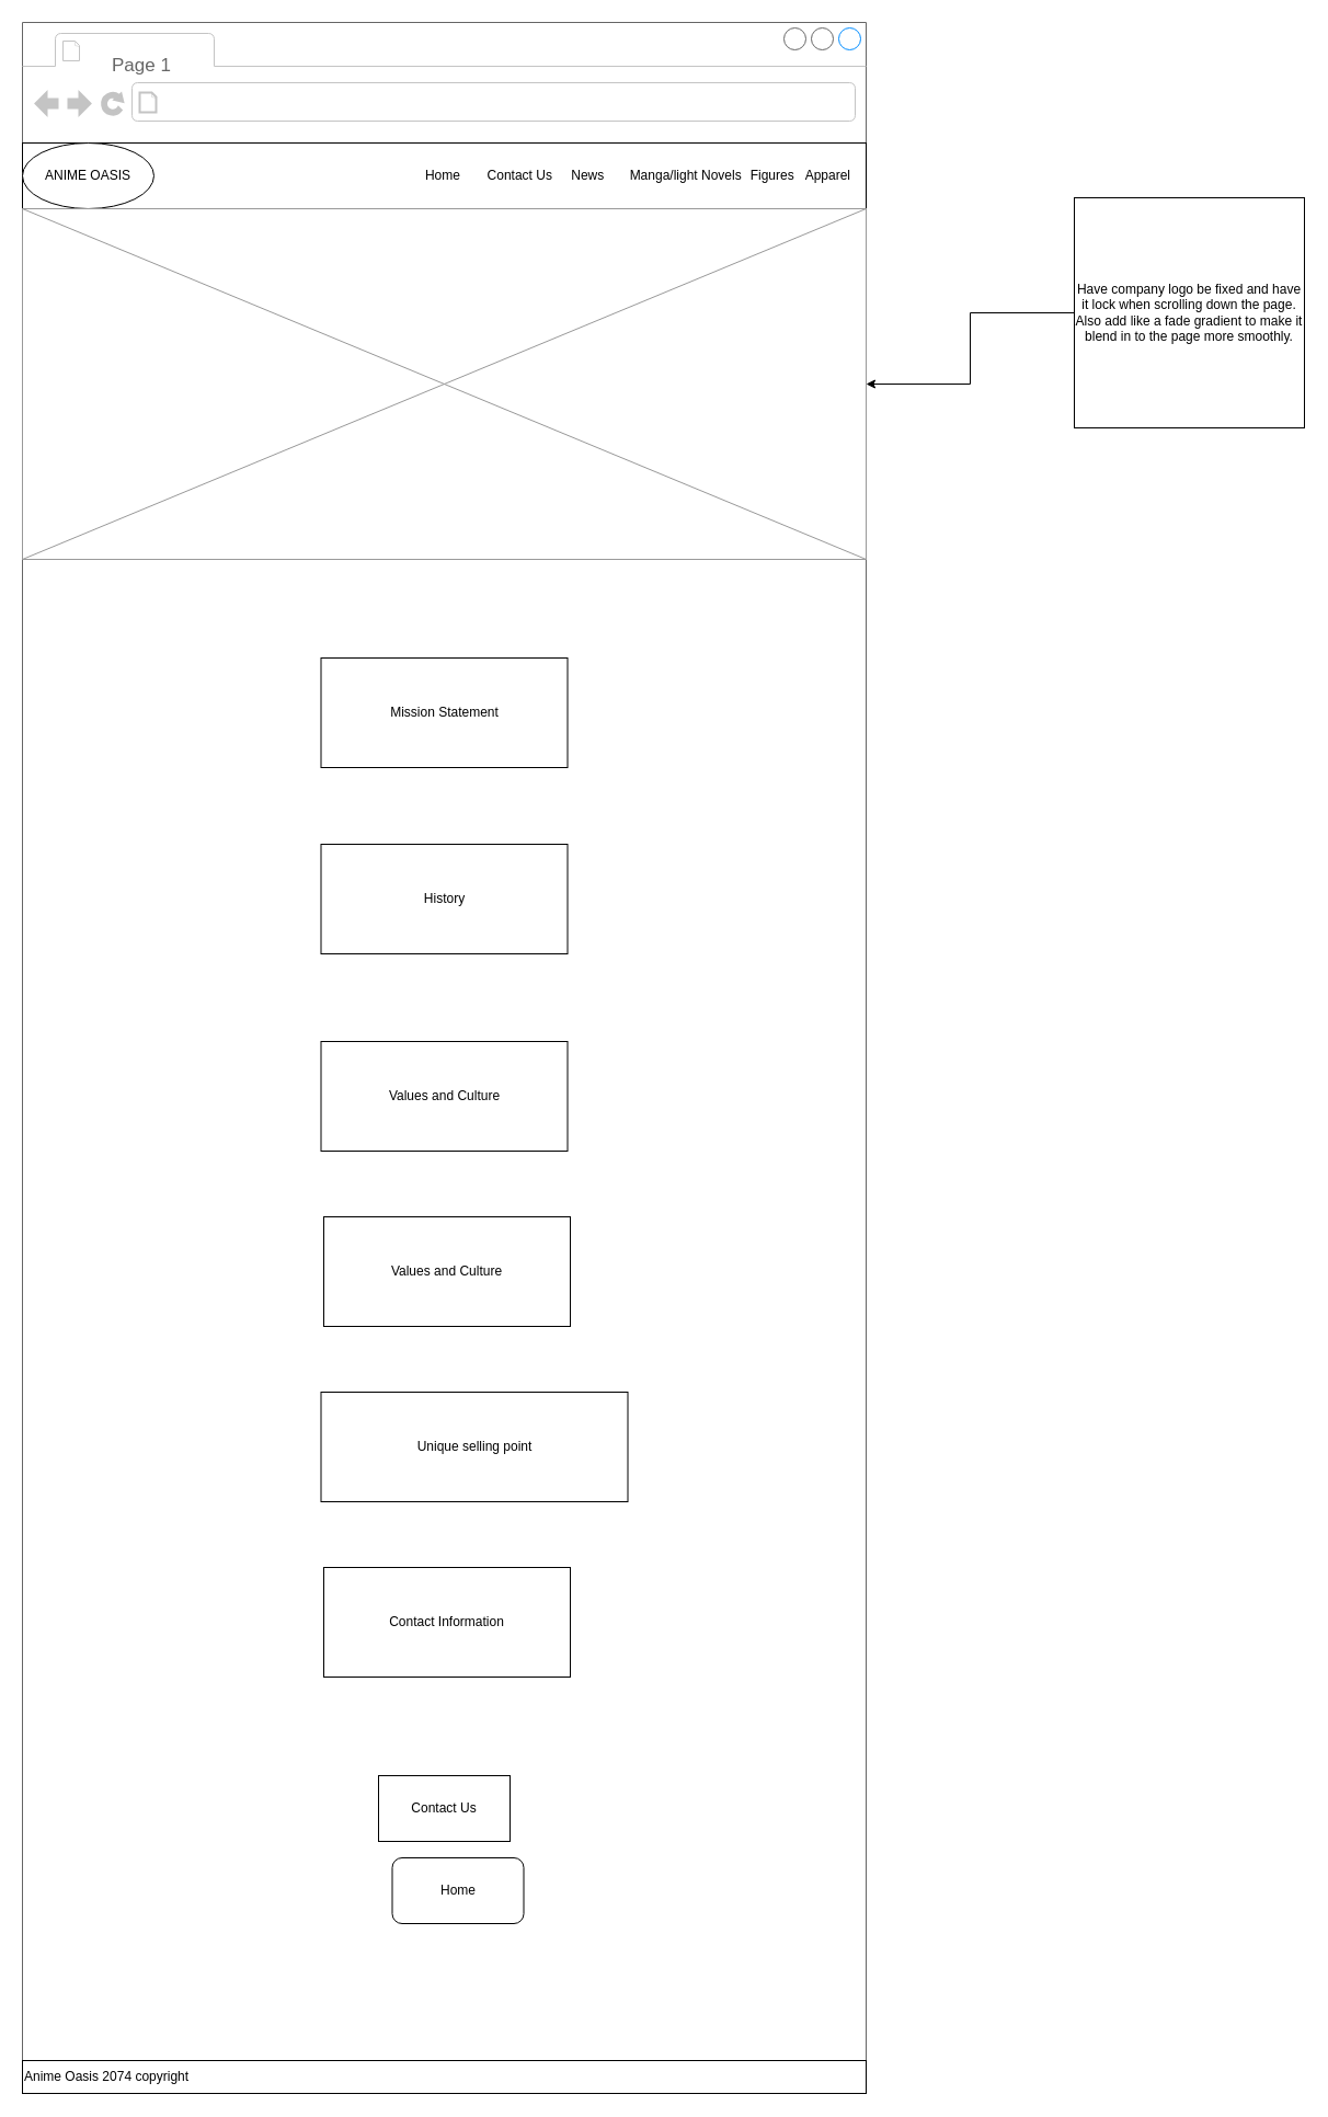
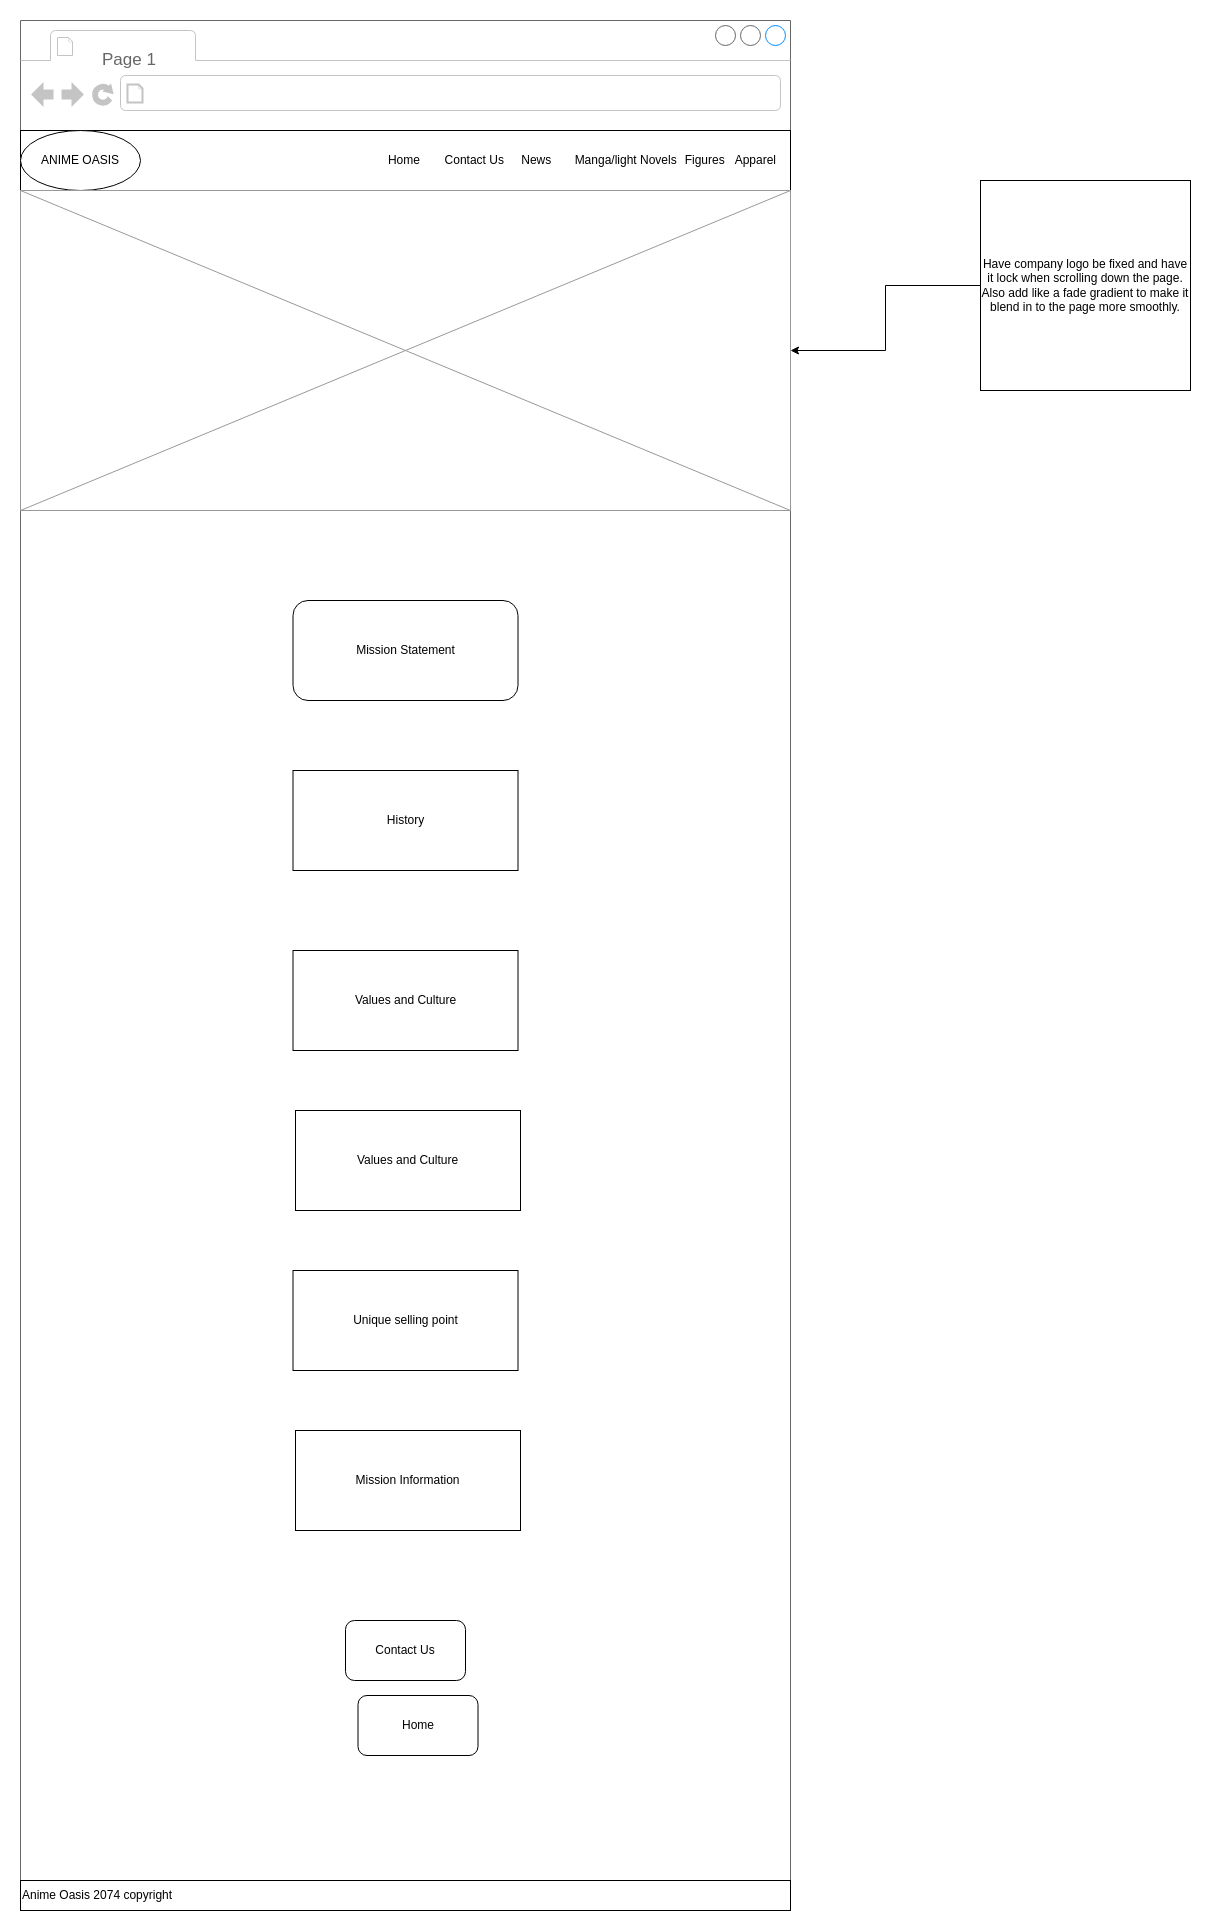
  <mxCell id="0" />
  <mxCell id="1" parent="0" />
  <mxCell id="2" value="" style="strokeWidth=1;shadow=0;dashed=0;align=center;html=1;shape=mxgraph.mockup.containers.browserWindow;rSize=0;strokeColor=#666666;strokeColor2=#008cff;strokeColor3=#c4c4c4;mainText=,;recursiveResize=0;" vertex="1" parent="1"><mxGeometry x="20" y="20" width="770" height="1890" as="geometry" /></mxCell>
  <mxCell id="3" value="Page 1" style="strokeWidth=1;shadow=0;dashed=0;align=center;html=1;shape=mxgraph.mockup.containers.anchor;fontSize=17;fontColor=#666666;align=left;whiteSpace=wrap;" vertex="1" parent="2"><mxGeometry x="80" y="27" width="110" height="26" as="geometry" /></mxCell>
  <mxCell id="4" value="Home&lt;span style=&quot;white-space: pre;&quot;&gt;&#09;&lt;/span&gt; Contact Us &lt;span style=&quot;white-space: pre;&quot;&gt;&#09;&lt;/span&gt;News &lt;span style=&quot;white-space: pre;&quot;&gt;&#09;&lt;/span&gt;Manga/light Novels&lt;span style=&quot;white-space: pre;&quot;&gt;&#09;&lt;/span&gt; Figures &lt;span style=&quot;white-space: pre;&quot;&gt;&#09;&lt;/span&gt;Apparel&lt;span style=&quot;white-space: pre;&quot;&gt;&#09;&lt;/span&gt;" style="rounded=0;whiteSpace=wrap;html=1;align=right;" vertex="1" parent="2"><mxGeometry y="110" width="770" height="60" as="geometry" /></mxCell>
  <mxCell id="5" value="ANIME OASIS" style="ellipse;whiteSpace=wrap;html=1;" vertex="1" parent="2"><mxGeometry y="110" width="120" height="60" as="geometry" /></mxCell>
  <mxCell id="6" value="" style="verticalLabelPosition=bottom;shadow=0;dashed=0;align=center;html=1;verticalAlign=top;strokeWidth=1;shape=mxgraph.mockup.graphics.simpleIcon;strokeColor=#999999;" vertex="1" parent="2"><mxGeometry y="170" width="770" height="320" as="geometry" /></mxCell>
- <mxCell id="7" value="Mission Statement" style="rounded=0;whiteSpace=wrap;html=1;" vertex="1" parent="2"><mxGeometry x="272.5" y="580" width="225" height="100" as="geometry" /></mxCell>
+ <mxCell id="7" value="Mission Statement" style="whiteSpace=wrap;html=1;rounded=1;" vertex="1" parent="2"><mxGeometry x="272.5" y="580" width="225" height="100" as="geometry" /></mxCell>
  <mxCell id="8" value="History&lt;span style=&quot;color: rgba(0, 0, 0, 0); font-family: monospace; font-size: 0px; text-align: start; text-wrap: nowrap;&quot;&gt;%3CmxGraphModel%3E%3Croot%3E%3CmxCell%20id%3D%220%22%2F%3E%3CmxCell%20id%3D%221%22%20parent%3D%220%22%2F%3E%3CmxCell%20id%3D%222%22%20value%3D%22Mission%20Statement%22%20style%3D%22rounded%3D0%3BwhiteSpace%3Dwrap%3Bhtml%3D1%3B%22%20vertex%3D%221%22%20parent%3D%221%22%3E%3CmxGeometry%20x%3D%22422.5%22%20y%3D%22640%22%20width%3D%22225%22%20height%3D%22100%22%20as%3D%22geometry%22%2F%3E%3C%2FmxCell%3E%3C%2Froot%3E%3C%2FmxGraphModel%3E&lt;/span&gt;" style="rounded=0;whiteSpace=wrap;html=1;" vertex="1" parent="2"><mxGeometry x="272.5" y="750" width="225" height="100" as="geometry" /></mxCell>
  <mxCell id="9" value="Values and Culture" style="rounded=0;whiteSpace=wrap;html=1;" vertex="1" parent="2"><mxGeometry x="272.5" y="930" width="225" height="100" as="geometry" /></mxCell>
  <mxCell id="10" value="Values and Culture" style="rounded=0;whiteSpace=wrap;html=1;" vertex="1" parent="2"><mxGeometry x="275" y="1090" width="225" height="100" as="geometry" /></mxCell>
- <mxCell id="11" value="Unique selling point" style="rounded=0;whiteSpace=wrap;html=1;" vertex="1" parent="2"><mxGeometry x="272.5" y="1250" width="280" height="100" as="geometry" /></mxCell>
- <mxCell id="12" value="Contact Information" style="rounded=0;whiteSpace=wrap;html=1;" vertex="1" parent="2"><mxGeometry x="275" y="1410" width="225" height="100" as="geometry" /></mxCell>
- <mxCell id="13" value="Contact Us" style="whiteSpace=wrap;html=1;rounded=0;" vertex="1" parent="2"><mxGeometry x="325" y="1600" width="120" height="60" as="geometry" /></mxCell>
+ <mxCell id="11" value="Unique selling point" style="rounded=0;whiteSpace=wrap;html=1;" vertex="1" parent="2"><mxGeometry x="272.5" y="1250" width="225" height="100" as="geometry" /></mxCell>
+ <mxCell id="12" value="Mission Information" style="rounded=0;whiteSpace=wrap;html=1;" vertex="1" parent="2"><mxGeometry x="275" y="1410" width="225" height="100" as="geometry" /></mxCell>
+ <mxCell id="13" value="Contact Us" style="rounded=1;whiteSpace=wrap;html=1;" vertex="1" parent="2"><mxGeometry x="325" y="1600" width="120" height="60" as="geometry" /></mxCell>
  <mxCell id="14" value="Home" style="rounded=1;whiteSpace=wrap;html=1;" vertex="1" parent="2"><mxGeometry x="337.5" y="1675" width="120" height="60" as="geometry" /></mxCell>
  <mxCell id="15" value="Anime Oasis 2074 copyright" style="rounded=0;whiteSpace=wrap;html=1;align=left;" vertex="1" parent="2"><mxGeometry y="1860" width="770" height="30" as="geometry" /></mxCell>
  <mxCell id="16" style="edgeStyle=orthogonalEdgeStyle;rounded=0;orthogonalLoop=1;jettySize=auto;html=1;exitX=0;exitY=0.5;exitDx=0;exitDy=0;" edge="1" parent="1" source="17" target="6"><mxGeometry relative="1" as="geometry" /></mxCell>
  <mxCell id="17" value="Have company logo be fixed and have it lock when scrolling down the page. Also add like a fade gradient to make it blend in to the page more smoothly." style="whiteSpace=wrap;html=1;aspect=fixed;" vertex="1" parent="1"><mxGeometry x="980" y="180" width="210" height="210" as="geometry" /></mxCell>
